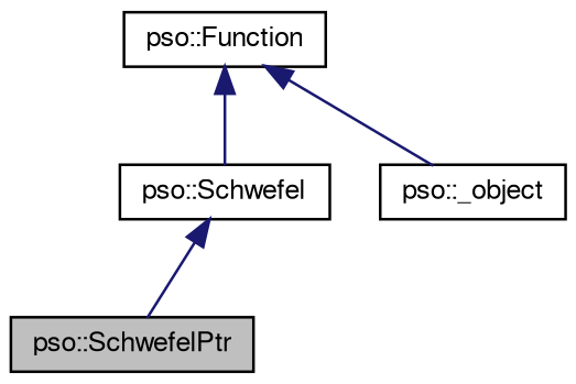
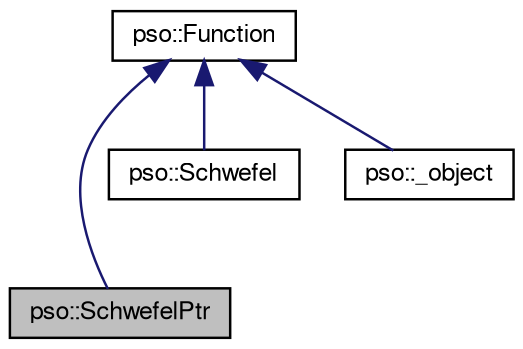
  digraph {
    node [color=black fontname=FreeSans fontsize=10 shape=record]
    edge [color=midnightblue dir=back fontname=FreeSans fontsize=10 labelfontname=FreeSans labelfontsize=10 style=solid]
    n1 [fillcolor=grey75 fontcolor=black height=0.2 label="pso::SchwefelPtr" style=filled width=0.4]
    n2 [height=0.2 label="pso::Schwefel" width=0.4]
    n3 [height=0.2 label="pso::Function" width=0.4]
    n4 [height=0.2 label="pso::_object" width=0.4]
-   n2 -> n1
+   n3 -> n1
    n3 -> n2
    n3 -> n4
  }
